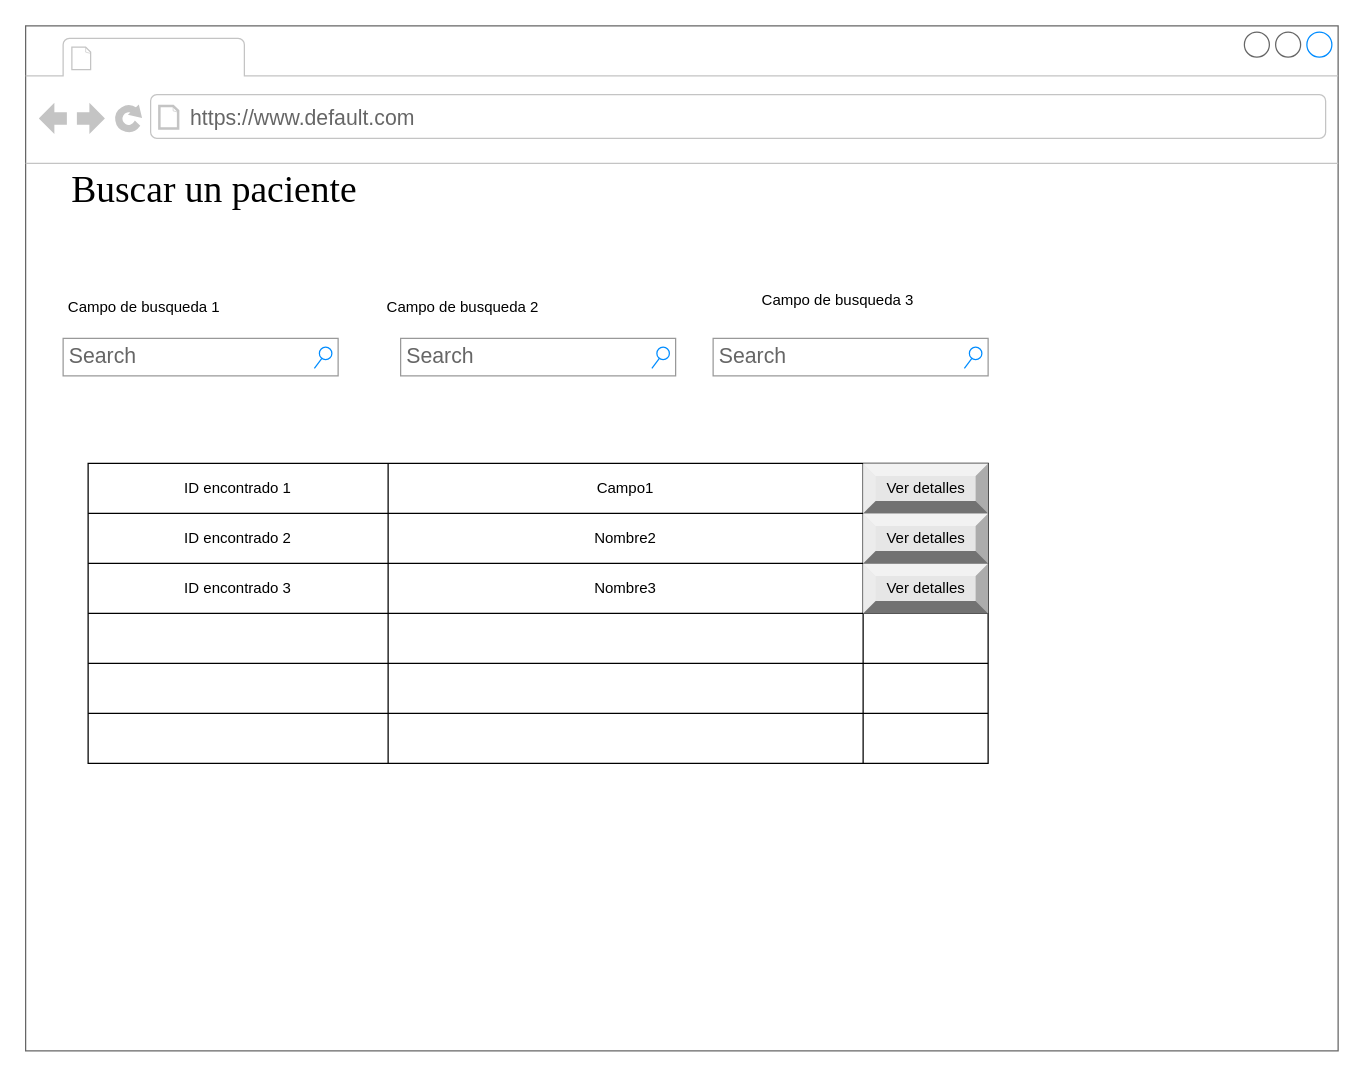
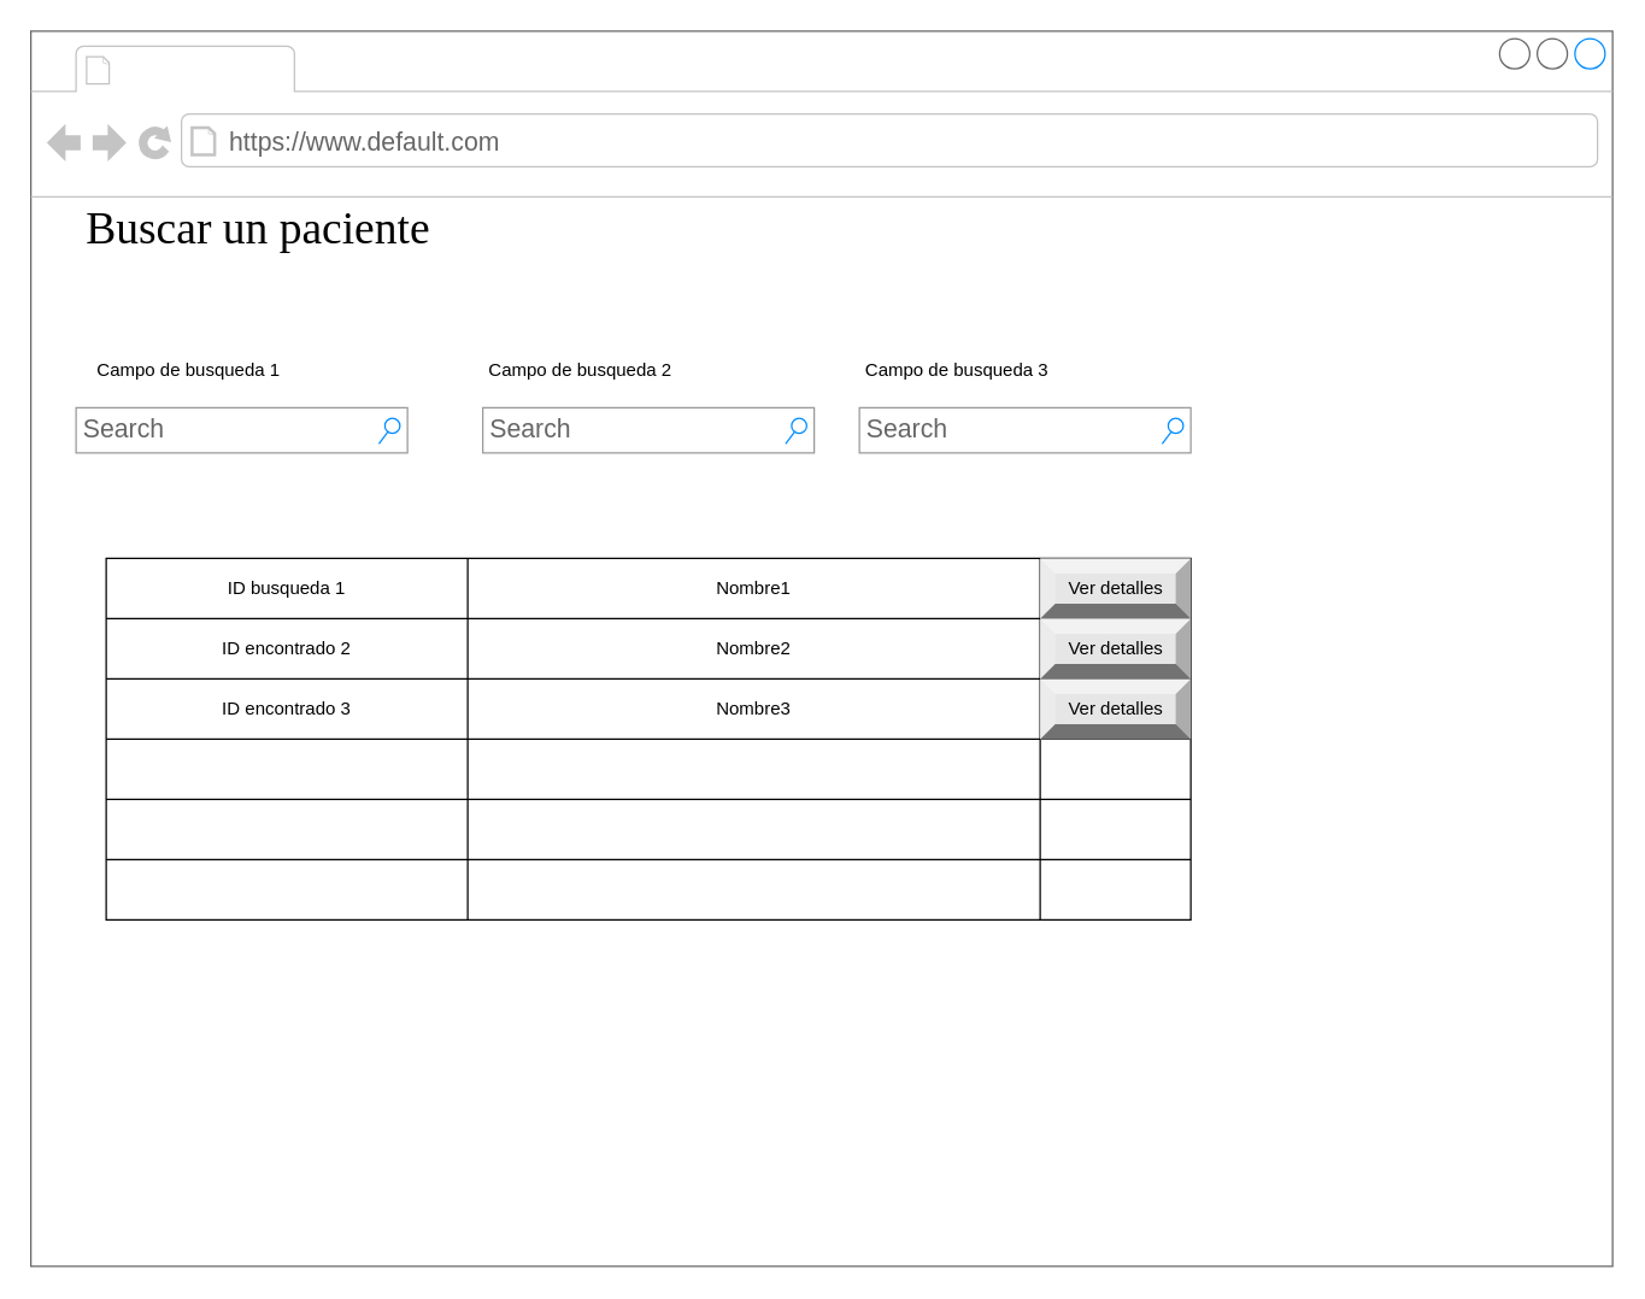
  <mxCell id="0" />
  <mxCell id="1" parent="0" />
  <mxCell id="2" value="" style="strokeWidth=1;shadow=0;dashed=0;align=center;html=1;shape=mxgraph.mockup.containers.browserWindow;rSize=0;strokeColor=#666666;mainText=,;recursiveResize=0;rounded=0;labelBackgroundColor=none;fontFamily=Verdana;fontSize=12" parent="1" vertex="1"><mxGeometry x="20" y="20" width="1050" height="820" as="geometry" /></mxCell>
  <mxCell id="3" value="https://www.default.com" style="strokeWidth=1;shadow=0;dashed=0;align=center;html=1;shape=mxgraph.mockup.containers.anchor;rSize=0;fontSize=17;fontColor=#666666;align=left;" parent="2" vertex="1"><mxGeometry x="130" y="60" width="370" height="30" as="geometry" /></mxCell>
  <mxCell id="4" value="Buscar un paciente" style="text;html=1;points=[];align=left;verticalAlign=top;spacingTop=-4;fontSize=30;fontFamily=Verdana" parent="2" vertex="1"><mxGeometry x="35" y="110" width="340" height="50" as="geometry" /></mxCell>
  <mxCell id="5" value="Search" style="strokeWidth=1;shadow=0;dashed=0;align=center;html=1;shape=mxgraph.mockup.forms.searchBox;strokeColor=#999999;mainText=;strokeColor2=#008cff;fontColor=#666666;fontSize=17;align=left;spacingLeft=3;rounded=0;labelBackgroundColor=none;" parent="2" vertex="1"><mxGeometry x="30" y="250" width="220" height="30" as="geometry" /></mxCell>
- <mxCell id="6" value="Campo de busqueda 1" style="text;html=1;strokeColor=none;fillColor=none;align=center;verticalAlign=middle;whiteSpace=wrap;rounded=0;" vertex="1" parent="2"><mxGeometry x="30" y="210" width="130" height="30" as="geometry" /></mxCell>
+ <mxCell id="6" value="Campo de busqueda 1" style="text;html=1;strokeColor=none;fillColor=none;align=center;verticalAlign=middle;whiteSpace=wrap;rounded=0;" vertex="1" parent="2"><mxGeometry x="40" y="210" width="130" height="30" as="geometry" /></mxCell>
  <mxCell id="7" value="Search" style="strokeWidth=1;shadow=0;dashed=0;align=center;html=1;shape=mxgraph.mockup.forms.searchBox;strokeColor=#999999;mainText=;strokeColor2=#008cff;fontColor=#666666;fontSize=17;align=left;spacingLeft=3;rounded=0;labelBackgroundColor=none;" vertex="1" parent="2"><mxGeometry x="300" y="250" width="220" height="30" as="geometry" /></mxCell>
- <mxCell id="8" value="Campo de busqueda 3" style="text;html=1;strokeColor=none;fillColor=none;align=center;verticalAlign=middle;whiteSpace=wrap;rounded=0;" vertex="1" parent="2"><mxGeometry x="585" y="205" width="130" height="30" as="geometry" /></mxCell>
+ <mxCell id="8" value="Campo de busqueda 3" style="text;html=1;strokeColor=none;fillColor=none;align=center;verticalAlign=middle;whiteSpace=wrap;rounded=0;" vertex="1" parent="2"><mxGeometry x="550" y="210" width="130" height="30" as="geometry" /></mxCell>
  <mxCell id="9" value="Search" style="strokeWidth=1;shadow=0;dashed=0;align=center;html=1;shape=mxgraph.mockup.forms.searchBox;strokeColor=#999999;mainText=;strokeColor2=#008cff;fontColor=#666666;fontSize=17;align=left;spacingLeft=3;rounded=0;labelBackgroundColor=none;" vertex="1" parent="2"><mxGeometry x="550" y="250" width="220" height="30" as="geometry" /></mxCell>
  <mxCell id="10" value="" style="shape=table;html=1;whiteSpace=wrap;startSize=0;container=1;collapsible=0;childLayout=tableLayout;" vertex="1" parent="2"><mxGeometry x="50" y="350" width="720" height="240" as="geometry" /></mxCell>
  <mxCell id="11" value="" style="shape=tableRow;horizontal=0;startSize=0;swimlaneHead=0;swimlaneBody=0;top=0;left=0;bottom=0;right=0;collapsible=0;dropTarget=0;fillColor=none;points=[[0,0.5],[1,0.5]];portConstraint=eastwest;" vertex="1" parent="10"><mxGeometry width="720" height="40" as="geometry" /></mxCell>
- <mxCell id="12" value="ID encontrado 1" style="shape=partialRectangle;html=1;whiteSpace=wrap;connectable=0;fillColor=none;top=0;left=0;bottom=0;right=0;overflow=hidden;" vertex="1" parent="11"><mxGeometry width="240" height="40" as="geometry"><mxRectangle width="240" height="40" as="alternateBounds" /></mxGeometry></mxCell>
- <mxCell id="13" value="Campo1" style="shape=partialRectangle;html=1;whiteSpace=wrap;connectable=0;fillColor=none;top=0;left=0;bottom=0;right=0;overflow=hidden;" vertex="1" parent="11"><mxGeometry x="240" width="380" height="40" as="geometry"><mxRectangle width="380" height="40" as="alternateBounds" /></mxGeometry></mxCell>
+ <mxCell id="12" value="ID busqueda 1" style="shape=partialRectangle;html=1;whiteSpace=wrap;connectable=0;fillColor=none;top=0;left=0;bottom=0;right=0;overflow=hidden;" vertex="1" parent="11"><mxGeometry width="240" height="40" as="geometry"><mxRectangle width="240" height="40" as="alternateBounds" /></mxGeometry></mxCell>
+ <mxCell id="13" value="Nombre1" style="shape=partialRectangle;html=1;whiteSpace=wrap;connectable=0;fillColor=none;top=0;left=0;bottom=0;right=0;overflow=hidden;" vertex="1" parent="11"><mxGeometry x="240" width="380" height="40" as="geometry"><mxRectangle width="380" height="40" as="alternateBounds" /></mxGeometry></mxCell>
  <mxCell id="14" value="" style="shape=partialRectangle;html=1;whiteSpace=wrap;connectable=0;fillColor=none;top=0;left=0;bottom=0;right=0;overflow=hidden;" vertex="1" parent="11"><mxGeometry x="620" width="100" height="40" as="geometry"><mxRectangle width="100" height="40" as="alternateBounds" /></mxGeometry></mxCell>
  <mxCell id="15" value="" style="shape=tableRow;horizontal=0;startSize=0;swimlaneHead=0;swimlaneBody=0;top=0;left=0;bottom=0;right=0;collapsible=0;dropTarget=0;fillColor=none;points=[[0,0.5],[1,0.5]];portConstraint=eastwest;" vertex="1" parent="10"><mxGeometry y="40" width="720" height="40" as="geometry" /></mxCell>
  <mxCell id="16" value="ID encontrado 2" style="shape=partialRectangle;html=1;whiteSpace=wrap;connectable=0;fillColor=none;top=0;left=0;bottom=0;right=0;overflow=hidden;" vertex="1" parent="15"><mxGeometry width="240" height="40" as="geometry"><mxRectangle width="240" height="40" as="alternateBounds" /></mxGeometry></mxCell>
  <mxCell id="17" value="Nombre2" style="shape=partialRectangle;html=1;whiteSpace=wrap;connectable=0;fillColor=none;top=0;left=0;bottom=0;right=0;overflow=hidden;" vertex="1" parent="15"><mxGeometry x="240" width="380" height="40" as="geometry"><mxRectangle width="380" height="40" as="alternateBounds" /></mxGeometry></mxCell>
  <mxCell id="18" value="" style="shape=partialRectangle;html=1;whiteSpace=wrap;connectable=0;fillColor=none;top=0;left=0;bottom=0;right=0;overflow=hidden;" vertex="1" parent="15"><mxGeometry x="620" width="100" height="40" as="geometry"><mxRectangle width="100" height="40" as="alternateBounds" /></mxGeometry></mxCell>
  <mxCell id="19" style="shape=tableRow;horizontal=0;startSize=0;swimlaneHead=0;swimlaneBody=0;top=0;left=0;bottom=0;right=0;collapsible=0;dropTarget=0;fillColor=none;points=[[0,0.5],[1,0.5]];portConstraint=eastwest;" vertex="1" parent="10"><mxGeometry y="80" width="720" height="40" as="geometry" /></mxCell>
  <mxCell id="20" value="&lt;span&gt;ID encontrado 3&lt;/span&gt;" style="shape=partialRectangle;html=1;whiteSpace=wrap;connectable=0;fillColor=none;top=0;left=0;bottom=0;right=0;overflow=hidden;" vertex="1" parent="19"><mxGeometry width="240" height="40" as="geometry"><mxRectangle width="240" height="40" as="alternateBounds" /></mxGeometry></mxCell>
  <mxCell id="21" value="Nombre3" style="shape=partialRectangle;html=1;whiteSpace=wrap;connectable=0;fillColor=none;top=0;left=0;bottom=0;right=0;overflow=hidden;" vertex="1" parent="19"><mxGeometry x="240" width="380" height="40" as="geometry"><mxRectangle width="380" height="40" as="alternateBounds" /></mxGeometry></mxCell>
  <mxCell id="22" style="shape=partialRectangle;html=1;whiteSpace=wrap;connectable=0;fillColor=none;top=0;left=0;bottom=0;right=0;overflow=hidden;" vertex="1" parent="19"><mxGeometry x="620" width="100" height="40" as="geometry"><mxRectangle width="100" height="40" as="alternateBounds" /></mxGeometry></mxCell>
  <mxCell id="23" style="shape=tableRow;horizontal=0;startSize=0;swimlaneHead=0;swimlaneBody=0;top=0;left=0;bottom=0;right=0;collapsible=0;dropTarget=0;fillColor=none;points=[[0,0.5],[1,0.5]];portConstraint=eastwest;" vertex="1" parent="10"><mxGeometry y="120" width="720" height="40" as="geometry" /></mxCell>
  <mxCell id="24" style="shape=partialRectangle;html=1;whiteSpace=wrap;connectable=0;fillColor=none;top=0;left=0;bottom=0;right=0;overflow=hidden;" vertex="1" parent="23"><mxGeometry width="240" height="40" as="geometry"><mxRectangle width="240" height="40" as="alternateBounds" /></mxGeometry></mxCell>
  <mxCell id="25" style="shape=partialRectangle;html=1;whiteSpace=wrap;connectable=0;fillColor=none;top=0;left=0;bottom=0;right=0;overflow=hidden;" vertex="1" parent="23"><mxGeometry x="240" width="380" height="40" as="geometry"><mxRectangle width="380" height="40" as="alternateBounds" /></mxGeometry></mxCell>
  <mxCell id="26" style="shape=partialRectangle;html=1;whiteSpace=wrap;connectable=0;fillColor=none;top=0;left=0;bottom=0;right=0;overflow=hidden;" vertex="1" parent="23"><mxGeometry x="620" width="100" height="40" as="geometry"><mxRectangle width="100" height="40" as="alternateBounds" /></mxGeometry></mxCell>
  <mxCell id="27" style="shape=tableRow;horizontal=0;startSize=0;swimlaneHead=0;swimlaneBody=0;top=0;left=0;bottom=0;right=0;collapsible=0;dropTarget=0;fillColor=none;points=[[0,0.5],[1,0.5]];portConstraint=eastwest;" vertex="1" parent="10"><mxGeometry y="160" width="720" height="40" as="geometry" /></mxCell>
  <mxCell id="28" style="shape=partialRectangle;html=1;whiteSpace=wrap;connectable=0;fillColor=none;top=0;left=0;bottom=0;right=0;overflow=hidden;" vertex="1" parent="27"><mxGeometry width="240" height="40" as="geometry"><mxRectangle width="240" height="40" as="alternateBounds" /></mxGeometry></mxCell>
  <mxCell id="29" style="shape=partialRectangle;html=1;whiteSpace=wrap;connectable=0;fillColor=none;top=0;left=0;bottom=0;right=0;overflow=hidden;" vertex="1" parent="27"><mxGeometry x="240" width="380" height="40" as="geometry"><mxRectangle width="380" height="40" as="alternateBounds" /></mxGeometry></mxCell>
  <mxCell id="30" style="shape=partialRectangle;html=1;whiteSpace=wrap;connectable=0;fillColor=none;top=0;left=0;bottom=0;right=0;overflow=hidden;" vertex="1" parent="27"><mxGeometry x="620" width="100" height="40" as="geometry"><mxRectangle width="100" height="40" as="alternateBounds" /></mxGeometry></mxCell>
  <mxCell id="31" value="" style="shape=tableRow;horizontal=0;startSize=0;swimlaneHead=0;swimlaneBody=0;top=0;left=0;bottom=0;right=0;collapsible=0;dropTarget=0;fillColor=none;points=[[0,0.5],[1,0.5]];portConstraint=eastwest;" vertex="1" parent="10"><mxGeometry y="200" width="720" height="40" as="geometry" /></mxCell>
  <mxCell id="32" value="" style="shape=partialRectangle;html=1;whiteSpace=wrap;connectable=0;fillColor=none;top=0;left=0;bottom=0;right=0;overflow=hidden;" vertex="1" parent="31"><mxGeometry width="240" height="40" as="geometry"><mxRectangle width="240" height="40" as="alternateBounds" /></mxGeometry></mxCell>
  <mxCell id="33" value="" style="shape=partialRectangle;html=1;whiteSpace=wrap;connectable=0;fillColor=none;top=0;left=0;bottom=0;right=0;overflow=hidden;" vertex="1" parent="31"><mxGeometry x="240" width="380" height="40" as="geometry"><mxRectangle width="380" height="40" as="alternateBounds" /></mxGeometry></mxCell>
  <mxCell id="34" value="" style="shape=partialRectangle;html=1;whiteSpace=wrap;connectable=0;fillColor=none;top=0;left=0;bottom=0;right=0;overflow=hidden;pointerEvents=1;" vertex="1" parent="31"><mxGeometry x="620" width="100" height="40" as="geometry"><mxRectangle width="100" height="40" as="alternateBounds" /></mxGeometry></mxCell>
  <mxCell id="35" value="Ver detalles" style="labelPosition=center;verticalLabelPosition=middle;align=center;html=1;shape=mxgraph.basic.shaded_button;dx=10;fillColor=#E6E6E6;strokeColor=none;" vertex="1" parent="2"><mxGeometry x="670" y="350" width="100" height="40" as="geometry" /></mxCell>
  <mxCell id="36" value="Ver detalles" style="labelPosition=center;verticalLabelPosition=middle;align=center;html=1;shape=mxgraph.basic.shaded_button;dx=10;fillColor=#E6E6E6;strokeColor=none;" vertex="1" parent="2"><mxGeometry x="670" y="430" width="100" height="40" as="geometry" /></mxCell>
  <mxCell id="37" value="Ver detalles" style="labelPosition=center;verticalLabelPosition=middle;align=center;html=1;shape=mxgraph.basic.shaded_button;dx=10;fillColor=#E6E6E6;strokeColor=none;" vertex="1" parent="2"><mxGeometry x="670" y="390" width="100" height="40" as="geometry" /></mxCell>
- <mxCell id="38" value="Campo de busqueda 2" style="text;html=1;strokeColor=none;fillColor=none;align=center;verticalAlign=middle;whiteSpace=wrap;rounded=0;" vertex="1" parent="2"><mxGeometry x="285" y="210" width="130" height="30" as="geometry" /></mxCell>
+ <mxCell id="38" value="Campo de busqueda 2" style="text;html=1;strokeColor=none;fillColor=none;align=center;verticalAlign=middle;whiteSpace=wrap;rounded=0;" vertex="1" parent="2"><mxGeometry x="300" y="210" width="130" height="30" as="geometry" /></mxCell>
